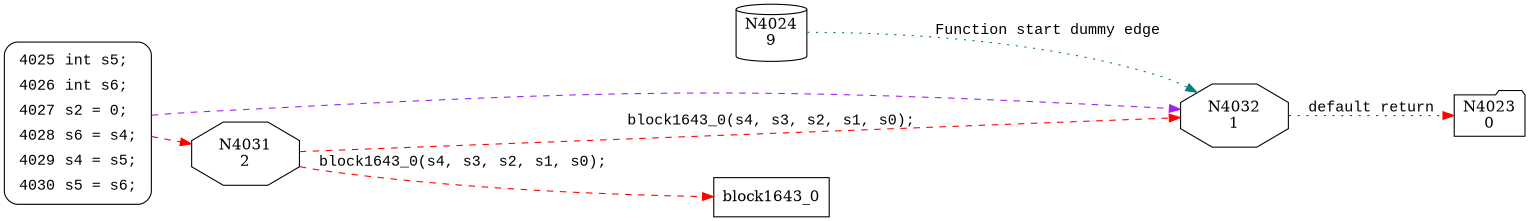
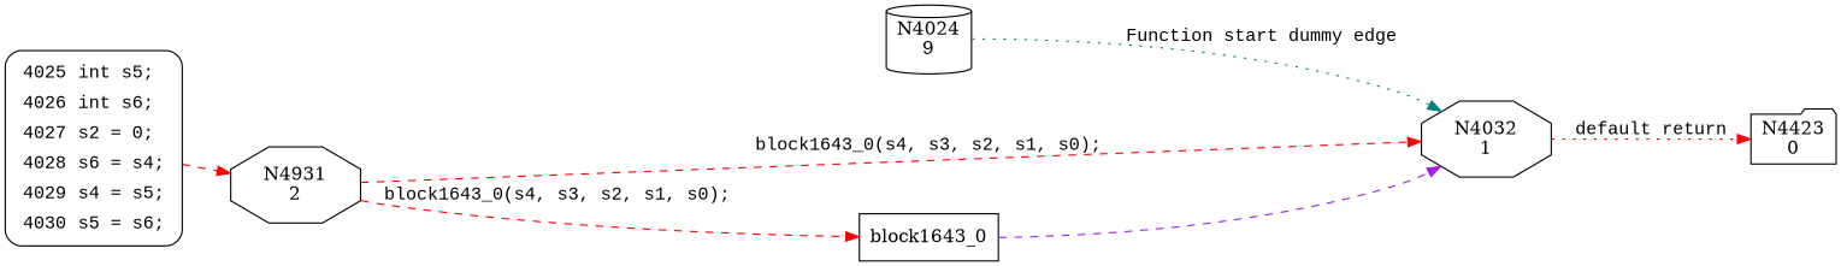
  digraph {
    rankdir=LR
    node [shape=octagon]
    edge [color=red fontname="Courier New" style=dashed]
    n1 [label="N4024\n9" shape=cylinder]
    n2 [label="N4032\n1"]
    n3 [fillcolor=white fontname="Courier New" label=<<table border="0" cellborder="0" cellpadding="3" bgcolor="white"><tr><td align="right">4025</td><td align="left">int s5;</td></tr><tr><td align="right">4026</td><td align="left">int s6;</td></tr><tr><td align="right">4027</td><td align="left">s2 = 0;</td></tr><tr><td align="right">4028</td><td align="left">s6 = s4;</td></tr><tr><td align="right">4029</td><td align="left">s4 = s5;</td></tr><tr><td align="right">4030</td><td align="left">s5 = s6;</td></tr></table>> penwidth=1 shape=Mrecord style="filled,bold"]
-   n4 [label="N4031\n2"]
+   n4 [label="N4931\n2"]
    n5 [label=block1643_0 shape=box]
-   n6 [label="N4023\n0" shape=folder]
+   n6 [label="N4423\n0" shape=folder]
    n1 -> n2 [color=teal label="Function start dummy edge" style=dotted]
    n2 -> n6 [label="default return" style=dotted]
    n3 -> n4 [fontname=""]
    n4 -> n2 [label="block1643_0(s4, s3, s2, s1, s0);"]
    n4 -> n5 [label="block1643_0(s4, s3, s2, s1, s0);"]
-   n3 -> n2 [color=purple]
+   n5 -> n2 [color=purple]
  }
